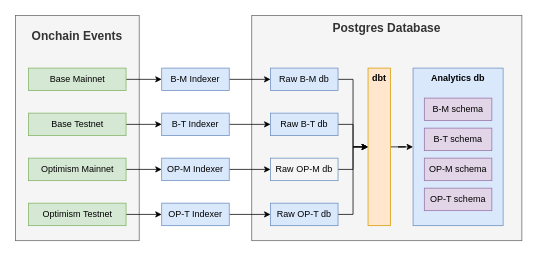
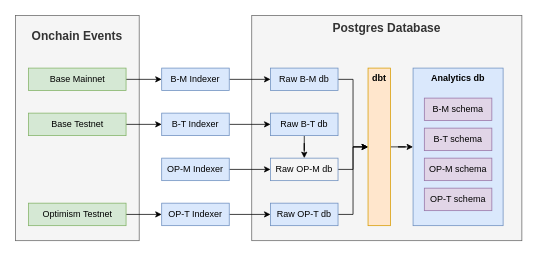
  <mxCell id="0" />
  <mxCell id="1" parent="0" />
  <mxCell id="2" value="&lt;h1 style=&quot;font-size: 16px;&quot;&gt;Onchain Events&lt;/h1&gt;" style="rounded=0;whiteSpace=wrap;html=1;align=center;fillColor=#f5f5f5;fontColor=#333333;strokeColor=#666666;verticalAlign=top;" vertex="1" parent="1"><mxGeometry x="20" y="20" width="165" height="300" as="geometry" /></mxCell>
  <mxCell id="3" value="" style="edgeStyle=orthogonalEdgeStyle;rounded=0;orthogonalLoop=1;jettySize=auto;html=1;" edge="1" parent="1" source="4" target="13"><mxGeometry relative="1" as="geometry" /></mxCell>
  <mxCell id="4" value="Base Mainnet" style="rounded=0;whiteSpace=wrap;html=1;fillColor=#d5e8d4;strokeColor=#82b366;" parent="1" vertex="1"><mxGeometry x="37.5" y="90" width="130" height="30" as="geometry" /></mxCell>
  <mxCell id="5" value="" style="edgeStyle=orthogonalEdgeStyle;rounded=0;orthogonalLoop=1;jettySize=auto;html=1;" edge="1" parent="1" source="6" target="15"><mxGeometry relative="1" as="geometry" /></mxCell>
  <mxCell id="6" value="Base Testnet" style="rounded=0;whiteSpace=wrap;html=1;fillColor=#d5e8d4;strokeColor=#82b366;" vertex="1" parent="1"><mxGeometry x="37.5" y="150" width="130" height="30" as="geometry" /></mxCell>
- <mxCell id="7" value="" style="edgeStyle=orthogonalEdgeStyle;rounded=0;orthogonalLoop=1;jettySize=auto;html=1;" edge="1" parent="1" source="8" target="17"><mxGeometry relative="1" as="geometry" /></mxCell>
- <mxCell id="8" value="Optimism Mainnet" style="rounded=0;whiteSpace=wrap;html=1;fillColor=#d5e8d4;strokeColor=#82b366;" vertex="1" parent="1"><mxGeometry x="37.5" y="210" width="130" height="30" as="geometry" /></mxCell>
  <mxCell id="9" value="" style="edgeStyle=orthogonalEdgeStyle;rounded=0;orthogonalLoop=1;jettySize=auto;html=1;" edge="1" parent="1" source="10" target="19"><mxGeometry relative="1" as="geometry" /></mxCell>
  <mxCell id="10" value="Optimism Testnet" style="rounded=0;whiteSpace=wrap;html=1;fillColor=#d5e8d4;strokeColor=#82b366;" vertex="1" parent="1"><mxGeometry x="37.5" y="270" width="130" height="30" as="geometry" /></mxCell>
  <mxCell id="11" value="Postgres Database" style="rounded=0;whiteSpace=wrap;html=1;fillColor=#f5f5f5;fontColor=#333333;strokeColor=#666666;verticalAlign=top;fontSize=16;fontStyle=1" vertex="1" parent="1"><mxGeometry x="335" y="20" width="360" height="300" as="geometry" /></mxCell>
  <mxCell id="12" value="" style="edgeStyle=orthogonalEdgeStyle;rounded=0;orthogonalLoop=1;jettySize=auto;html=1;" edge="1" parent="1" source="13" target="21"><mxGeometry relative="1" as="geometry" /></mxCell>
  <mxCell id="13" value="B-M Indexer" style="rounded=0;whiteSpace=wrap;html=1;fillColor=#dae8fc;strokeColor=#6c8ebf;" vertex="1" parent="1"><mxGeometry x="215" y="90" width="90" height="30" as="geometry" /></mxCell>
  <mxCell id="14" value="" style="edgeStyle=orthogonalEdgeStyle;rounded=0;orthogonalLoop=1;jettySize=auto;html=1;" edge="1" parent="1" source="15" target="23"><mxGeometry relative="1" as="geometry" /></mxCell>
  <mxCell id="15" value="B-T Indexer" style="rounded=0;whiteSpace=wrap;html=1;fillColor=#dae8fc;strokeColor=#6c8ebf;" vertex="1" parent="1"><mxGeometry x="215" y="150" width="90" height="30" as="geometry" /></mxCell>
  <mxCell id="16" value="" style="edgeStyle=orthogonalEdgeStyle;rounded=0;orthogonalLoop=1;jettySize=auto;html=1;" edge="1" parent="1" source="17" target="25"><mxGeometry relative="1" as="geometry" /></mxCell>
  <mxCell id="17" value="OP-M Indexer" style="rounded=0;whiteSpace=wrap;html=1;fillColor=#dae8fc;strokeColor=#6c8ebf;" vertex="1" parent="1"><mxGeometry x="215" y="210" width="90" height="30" as="geometry" /></mxCell>
  <mxCell id="18" value="" style="edgeStyle=orthogonalEdgeStyle;rounded=0;orthogonalLoop=1;jettySize=auto;html=1;" edge="1" parent="1" source="19" target="27"><mxGeometry relative="1" as="geometry" /></mxCell>
  <mxCell id="19" value="OP-T Indexer" style="rounded=0;whiteSpace=wrap;html=1;fillColor=#dae8fc;strokeColor=#6c8ebf;" vertex="1" parent="1"><mxGeometry x="215" y="270" width="90" height="30" as="geometry" /></mxCell>
  <mxCell id="20" value="" style="edgeStyle=orthogonalEdgeStyle;rounded=0;orthogonalLoop=1;jettySize=auto;html=1;" edge="1" parent="1" source="21" target="29"><mxGeometry relative="1" as="geometry" /></mxCell>
  <mxCell id="21" value="Raw B-M db" style="rounded=0;whiteSpace=wrap;html=1;fillColor=#dae8fc;strokeColor=#6c8ebf;" vertex="1" parent="1"><mxGeometry x="360" y="90" width="90" height="30" as="geometry" /></mxCell>
- <mxCell id="22" value="" style="edgeStyle=orthogonalEdgeStyle;rounded=0;orthogonalLoop=1;jettySize=auto;html=1;" edge="1" parent="1" source="23" target="29"><mxGeometry relative="1" as="geometry" /></mxCell>
+ <mxCell id="22" value="" style="edgeStyle=orthogonalEdgeStyle;rounded=0;orthogonalLoop=1;jettySize=auto;html=1;" edge="1" parent="1" source="23" target="25"><mxGeometry relative="1" as="geometry" /></mxCell>
  <mxCell id="23" value="Raw B-T db" style="rounded=0;whiteSpace=wrap;html=1;fillColor=#dae8fc;strokeColor=#6c8ebf;" vertex="1" parent="1"><mxGeometry x="360" y="150" width="90" height="30" as="geometry" /></mxCell>
  <mxCell id="24" value="" style="edgeStyle=orthogonalEdgeStyle;rounded=0;orthogonalLoop=1;jettySize=auto;html=1;" edge="1" parent="1" source="25" target="29"><mxGeometry relative="1" as="geometry" /></mxCell>
  <mxCell id="25" value="Raw OP-M db" style="rounded=0;whiteSpace=wrap;html=1;fillColor=#f5f5f5;strokeColor=#6c8ebf;" vertex="1" parent="1"><mxGeometry x="360" y="210" width="90" height="30" as="geometry" /></mxCell>
  <mxCell id="26" value="" style="edgeStyle=orthogonalEdgeStyle;rounded=0;orthogonalLoop=1;jettySize=auto;html=1;" edge="1" parent="1" source="27" target="29"><mxGeometry relative="1" as="geometry" /></mxCell>
  <mxCell id="27" value="Raw OP-T db" style="rounded=0;whiteSpace=wrap;html=1;fillColor=#dae8fc;strokeColor=#6c8ebf;" vertex="1" parent="1"><mxGeometry x="360" y="270" width="90" height="30" as="geometry" /></mxCell>
  <mxCell id="28" value="" style="edgeStyle=orthogonalEdgeStyle;rounded=0;orthogonalLoop=1;jettySize=auto;html=1;" edge="1" parent="1" source="29" target="30"><mxGeometry relative="1" as="geometry" /></mxCell>
  <mxCell id="29" value="&lt;b&gt;dbt&lt;/b&gt;" style="rounded=0;whiteSpace=wrap;html=1;fillColor=#ffe6cc;strokeColor=#d79b00;verticalAlign=top;" vertex="1" parent="1"><mxGeometry x="490" y="90" width="30" height="210" as="geometry" /></mxCell>
  <mxCell id="30" value="&lt;b&gt;Analytics db&lt;/b&gt;&lt;div style=&quot;text-align: justify;&quot;&gt;&lt;/div&gt;" style="rounded=0;whiteSpace=wrap;html=1;fillColor=#dae8fc;strokeColor=#6c8ebf;verticalAlign=top;" vertex="1" parent="1"><mxGeometry x="550" y="90" width="120" height="210" as="geometry" /></mxCell>
  <mxCell id="31" value="B-M schema" style="rounded=0;whiteSpace=wrap;html=1;fillColor=#e1d5e7;strokeColor=#9673a6;" vertex="1" parent="1"><mxGeometry x="565" y="130" width="90" height="30" as="geometry" /></mxCell>
  <mxCell id="32" value="B-T schema" style="rounded=0;whiteSpace=wrap;html=1;fillColor=#e1d5e7;strokeColor=#9673a6;" vertex="1" parent="1"><mxGeometry x="565" y="170" width="90" height="30" as="geometry" /></mxCell>
  <mxCell id="33" value="OP-M schema" style="rounded=0;whiteSpace=wrap;html=1;fillColor=#e1d5e7;strokeColor=#9673a6;" vertex="1" parent="1"><mxGeometry x="565" y="210" width="90" height="30" as="geometry" /></mxCell>
  <mxCell id="34" value="OP-T schema" style="rounded=0;whiteSpace=wrap;html=1;fillColor=#e1d5e7;strokeColor=#9673a6;" vertex="1" parent="1"><mxGeometry x="565" y="250" width="90" height="30" as="geometry" /></mxCell>
